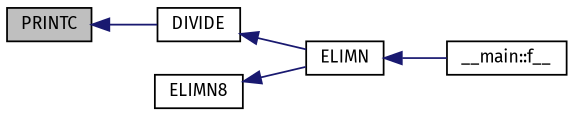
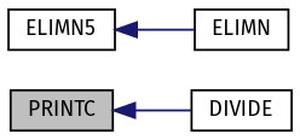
  digraph {
    fontname="Fira Sans"
    rankdir=LR
    node [color=black fillcolor=white fontname="Fira Sans" fontsize=10 shape=record style=filled]
    edge [color=midnightblue dir=back fontname="Fira Sans" fontsize=10 labelfontname=FreeSans labelfontsize=10 style=solid]
    n1 [fillcolor=grey75 fontcolor=black height=0.2 label=PRINTC width=0.4]
    n2 [height=0.2 label=DIVIDE width=0.4]
    n3 [height=0.2 label=ELIMN width=0.4]
-   n4 [height=0.2 label=ELIMN8 width=0.4]
-   n5 [height=0.2 label="__main::f__" width=0.4]
+   n4 [height=0.2 label=ELIMN5 width=0.4]
    n1 -> n2
-   n2 -> n3
-   n3 -> n5
    n4 -> n3
  }
